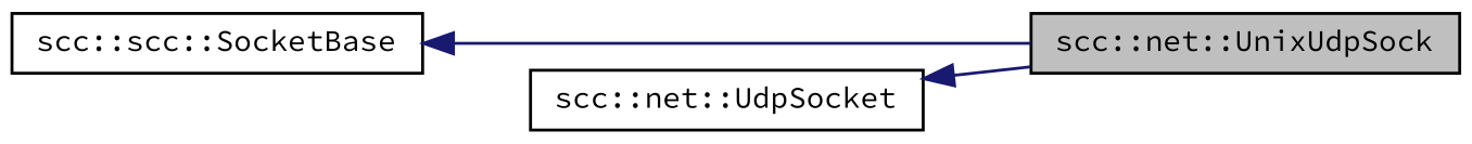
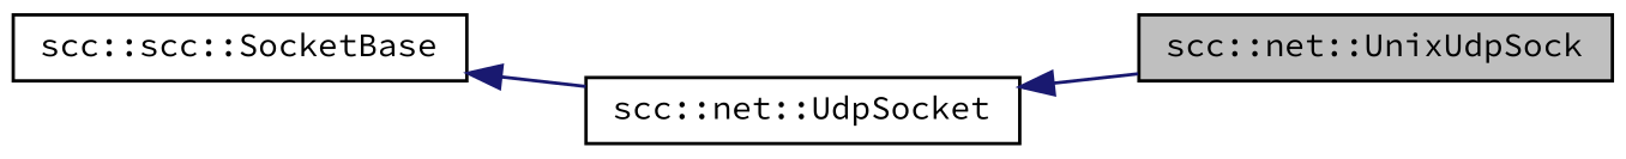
  digraph {
    fontname="Source Code Pro"
    rankdir=LR
    node [color=black fillcolor=white fontname="Source Code Pro" fontsize=10 shape=record style=filled]
    edge [color=midnightblue dir=back fontname="Source Code Pro" fontsize=10 labelfontname=Helvetica labelfontsize=10 style=solid]
    n1 [fillcolor=grey75 fontcolor=black height=0.2 label="scc::net::UnixUdpSock" width=0.4]
    n2 [height=0.2 label="scc::net::UdpSocket" width=0.4]
    n3 [height=0.2 label="scc::scc::SocketBase" width=0.4]
    n2 -> n1
-   n3 -> n1
+   n3 -> n2
  }
